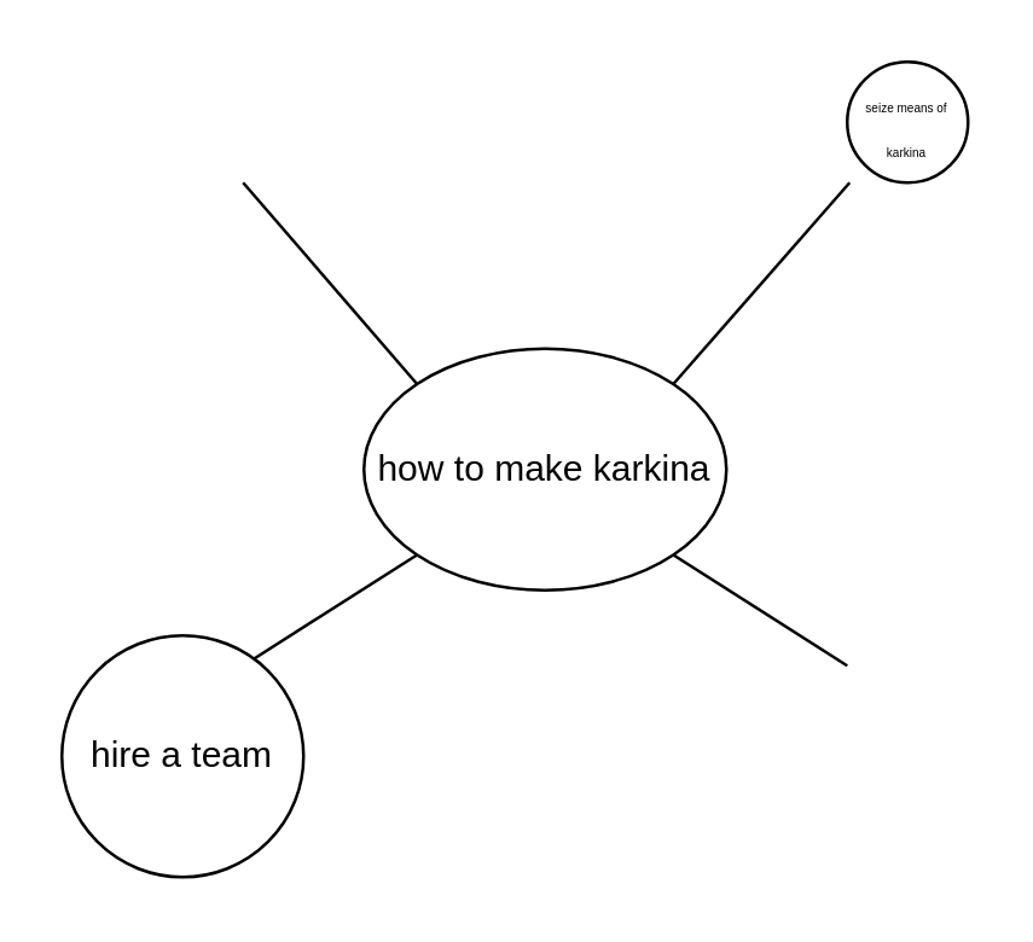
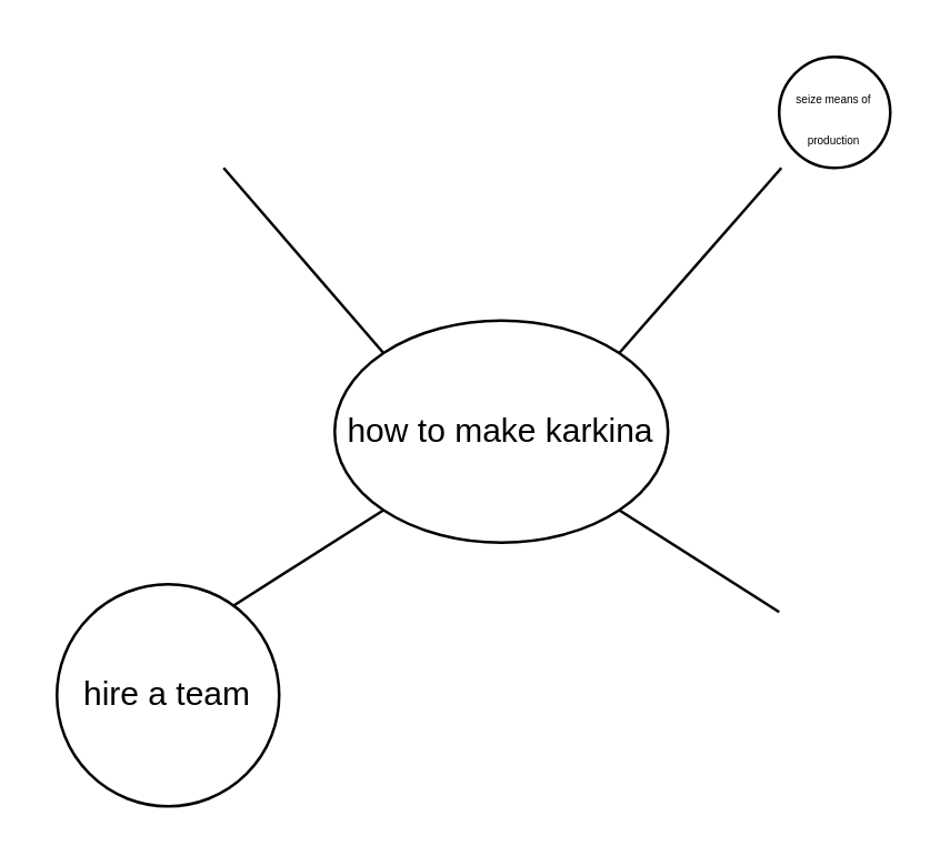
  <mxCell id="0" />
  <mxCell id="1" parent="0" />
  <mxCell id="2" value="how to make karkina" style="ellipse;whiteSpace=wrap;html=1;" vertex="1" parent="1"><mxGeometry x="120" y="115" width="120" height="80" as="geometry" /></mxCell>
  <mxCell id="3" value="" style="endArrow=none;html=1;rounded=0;entryX=0;entryY=1;entryDx=0;entryDy=0;" edge="1" parent="1" target="2"><mxGeometry width="50" height="50" relative="1" as="geometry"><mxPoint x="80" y="220" as="sourcePoint" /><mxPoint x="140" y="170" as="targetPoint" /><Array as="points" /></mxGeometry></mxCell>
  <mxCell id="4" value="" style="endArrow=none;html=1;rounded=0;entryX=1;entryY=1;entryDx=0;entryDy=0;" edge="1" parent="1" target="2"><mxGeometry width="50" height="50" relative="1" as="geometry"><mxPoint x="280" y="220" as="sourcePoint" /><mxPoint x="150" y="180" as="targetPoint" /><Array as="points" /></mxGeometry></mxCell>
  <mxCell id="5" value="" style="endArrow=none;html=1;rounded=0;entryX=0;entryY=0;entryDx=0;entryDy=0;" edge="1" parent="1" target="2"><mxGeometry width="50" height="50" relative="1" as="geometry"><mxPoint x="80" y="60" as="sourcePoint" /><mxPoint x="189.996" y="70.004" as="targetPoint" /><Array as="points" /></mxGeometry></mxCell>
  <mxCell id="6" value="" style="endArrow=none;html=1;rounded=0;exitX=1;exitY=0;exitDx=0;exitDy=0;" edge="1" parent="1" source="2"><mxGeometry width="50" height="50" relative="1" as="geometry"><mxPoint x="277.57" y="161.72" as="sourcePoint" /><mxPoint x="280.8" y="60" as="targetPoint" /><Array as="points" /></mxGeometry></mxCell>
  <mxCell id="7" value="hire a team" style="ellipse;whiteSpace=wrap;html=1;aspect=fixed;" vertex="1" parent="1"><mxGeometry x="20" y="210" width="80" height="80" as="geometry" /></mxCell>
- <mxCell id="8" value="&lt;font style=&quot;font-size: 4px&quot;&gt;seize means of karkina&lt;/font&gt;" style="ellipse;whiteSpace=wrap;html=1;aspect=fixed;" vertex="1" parent="1"><mxGeometry x="280" y="20" width="40" height="40" as="geometry" /></mxCell>
+ <mxCell id="8" value="&lt;font style=&quot;font-size: 4px&quot;&gt;seize means of production&lt;/font&gt;" style="ellipse;whiteSpace=wrap;html=1;aspect=fixed;" vertex="1" parent="1"><mxGeometry x="280" y="20" width="40" height="40" as="geometry" /></mxCell>
